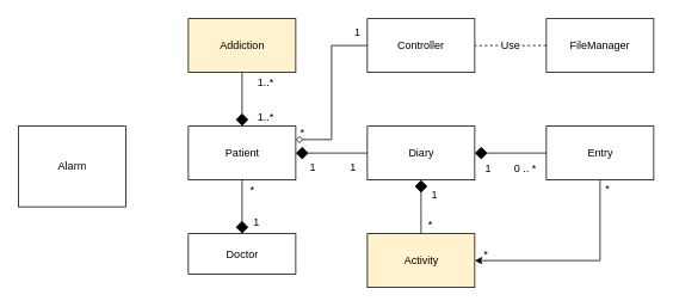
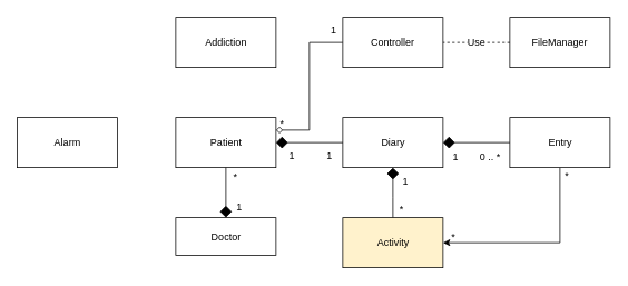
  <mxCell id="0" />
  <mxCell id="1" parent="0" />
  <mxCell id="2" value="Patient" style="html=1;" vertex="1" parent="1"><mxGeometry x="210" y="140" width="120" height="60" as="geometry" /></mxCell>
  <mxCell id="3" value="Diary" style="html=1;" vertex="1" parent="1"><mxGeometry x="410" y="140" width="120" height="60" as="geometry" /></mxCell>
  <mxCell id="4" style="edgeStyle=orthogonalEdgeStyle;rounded=0;orthogonalLoop=1;jettySize=auto;html=1;entryX=1;entryY=0.5;entryDx=0;entryDy=0;endArrow=classic;endFill=1;dashed=0;startArrow=none;startFill=0;" edge="1" parent="1" source="5" target="25"><mxGeometry relative="1" as="geometry"><Array as="points"><mxPoint x="670" y="290" /></Array></mxGeometry></mxCell>
  <mxCell id="5" value="Entry" style="html=1;" vertex="1" parent="1"><mxGeometry x="610" y="140" width="120" height="60" as="geometry" /></mxCell>
  <mxCell id="6" value="Doctor" style="html=1;" vertex="1" parent="1"><mxGeometry x="210" y="260" width="120" height="45" as="geometry" /></mxCell>
  <mxCell id="7" value="" style="endArrow=diamond;endFill=1;endSize=12;html=1;exitX=0.5;exitY=1;exitDx=0;exitDy=0;entryX=0.5;entryY=0;entryDx=0;entryDy=0;" edge="1" parent="1" source="2" target="6"><mxGeometry width="160" relative="1" as="geometry"><mxPoint x="200" y="400" as="sourcePoint" /><mxPoint x="330" y="280" as="targetPoint" /></mxGeometry></mxCell>
  <mxCell id="8" value="*" style="text;html=1;align=center;verticalAlign=middle;resizable=0;points=[];" vertex="1" connectable="0" parent="7"><mxGeometry x="-0.658" y="-1" relative="1" as="geometry"><mxPoint x="11" as="offset" /></mxGeometry></mxCell>
  <mxCell id="9" value="1" style="text;html=1;align=center;verticalAlign=middle;resizable=0;points=[];" vertex="1" connectable="0" parent="7"><mxGeometry x="0.397" relative="1" as="geometry"><mxPoint x="15" y="4" as="offset" /></mxGeometry></mxCell>
- <mxCell id="10" value="Addiction" style="html=1;fillColor=#fff2cc;" vertex="1" parent="1"><mxGeometry x="210" y="20" width="120" height="60" as="geometry" /></mxCell>
- <mxCell id="11" value="" style="endArrow=diamond;endFill=1;endSize=12;html=1;entryX=0.5;entryY=0;entryDx=0;entryDy=0;exitX=0.5;exitY=1;exitDx=0;exitDy=0;" edge="1" parent="1" source="10" target="2"><mxGeometry width="160" relative="1" as="geometry"><mxPoint x="10" y="30" as="sourcePoint" /><mxPoint x="170" y="30" as="targetPoint" /></mxGeometry></mxCell>
- <mxCell id="12" value="1..*" style="text;html=1;align=center;verticalAlign=middle;resizable=0;points=[];" vertex="1" connectable="0" parent="11"><mxGeometry x="-0.576" relative="1" as="geometry"><mxPoint x="25" y="-2.57" as="offset" /></mxGeometry></mxCell>
- <mxCell id="13" value="1..*" style="text;html=1;align=center;verticalAlign=middle;resizable=0;points=[];" vertex="1" connectable="0" parent="11"><mxGeometry x="0.624" y="1" relative="1" as="geometry"><mxPoint x="24" as="offset" /></mxGeometry></mxCell>
+ <mxCell id="10" value="Addiction" style="html=1;" vertex="1" parent="1"><mxGeometry x="210" y="20" width="120" height="60" as="geometry" /></mxCell>
  <mxCell id="14" value="" style="endArrow=none;html=1;edgeStyle=orthogonalEdgeStyle;exitX=1;exitY=0.5;exitDx=0;exitDy=0;entryX=0;entryY=0.5;entryDx=0;entryDy=0;startArrow=diamond;startFill=1;endSize=6;startSize=12;" edge="1" parent="1" source="3" target="5"><mxGeometry relative="1" as="geometry"><mxPoint x="540" y="230" as="sourcePoint" /><mxPoint x="630" y="210" as="targetPoint" /></mxGeometry></mxCell>
  <mxCell id="15" value="1" style="resizable=0;html=1;align=left;verticalAlign=bottom;labelBackgroundColor=#ffffff;fontSize=12;" connectable="0" vertex="1" parent="14"><mxGeometry x="-1" relative="1" as="geometry"><mxPoint x="10" y="25" as="offset" /></mxGeometry></mxCell>
  <mxCell id="16" value="0 .. *" style="resizable=0;html=1;align=right;verticalAlign=bottom;labelBackgroundColor=#ffffff;fontSize=12;" connectable="0" vertex="1" parent="14"><mxGeometry x="1" relative="1" as="geometry"><mxPoint x="-11" y="25" as="offset" /></mxGeometry></mxCell>
  <mxCell id="17" value="" style="endArrow=diamond;endFill=1;endSize=12;html=1;fontSize=12;entryX=1;entryY=0.5;entryDx=0;entryDy=0;exitX=0;exitY=0.5;exitDx=0;exitDy=0;" edge="1" parent="1" source="3" target="2"><mxGeometry width="160" relative="1" as="geometry"><mxPoint x="400" y="420" as="sourcePoint" /><mxPoint x="560" y="420" as="targetPoint" /></mxGeometry></mxCell>
  <mxCell id="18" value="1" style="text;html=1;align=center;verticalAlign=middle;resizable=0;points=[];fontSize=12;" vertex="1" connectable="0" parent="17"><mxGeometry x="0.511" y="1" relative="1" as="geometry"><mxPoint x="-2" y="14" as="offset" /></mxGeometry></mxCell>
  <mxCell id="19" value="1" style="text;html=1;align=center;verticalAlign=middle;resizable=0;points=[];fontSize=12;" vertex="1" connectable="0" parent="17"><mxGeometry x="-0.444" y="-1" relative="1" as="geometry"><mxPoint x="5" y="16" as="offset" /></mxGeometry></mxCell>
- <mxCell id="20" value="Alarm" style="html=1;fontSize=12;" vertex="1" parent="1"><mxGeometry x="20" y="140" width="120" height="90" as="geometry" /></mxCell>
+ <mxCell id="20" value="Alarm" style="html=1;fontSize=12;" vertex="1" parent="1"><mxGeometry x="20" y="140" width="120" height="60" as="geometry" /></mxCell>
  <mxCell id="21" style="edgeStyle=orthogonalEdgeStyle;rounded=0;orthogonalLoop=1;jettySize=auto;html=1;entryX=1;entryY=0.25;entryDx=0;entryDy=0;endArrow=diamond;endFill=0;" edge="1" parent="1" source="22" target="2"><mxGeometry relative="1" as="geometry" /></mxCell>
  <mxCell id="22" value="Controller" style="rounded=0;whiteSpace=wrap;html=1;" vertex="1" parent="1"><mxGeometry x="410" y="20" width="120" height="60" as="geometry" /></mxCell>
  <mxCell id="23" value="FileManager" style="rounded=0;whiteSpace=wrap;html=1;" vertex="1" parent="1"><mxGeometry x="610" y="20" width="120" height="60" as="geometry" /></mxCell>
  <mxCell id="24" style="edgeStyle=orthogonalEdgeStyle;rounded=0;orthogonalLoop=1;jettySize=auto;html=1;startArrow=none;startFill=0;endArrow=diamond;endFill=1;exitX=0.5;exitY=0;exitDx=0;exitDy=0;exitPerimeter=0;endSize=12;" edge="1" parent="1" source="25"><mxGeometry relative="1" as="geometry"><mxPoint x="470" y="200" as="targetPoint" /></mxGeometry></mxCell>
  <mxCell id="25" value="Activity" style="html=1;fillColor=#fff2cc;" vertex="1" parent="1"><mxGeometry x="410" y="260" width="120" height="60" as="geometry" /></mxCell>
  <mxCell id="26" value="1" style="text;html=1;align=center;verticalAlign=middle;resizable=0;points=[];fontSize=12;" vertex="1" connectable="0" parent="1"><mxGeometry x="400" y="20" as="geometry"><mxPoint x="-2" y="14" as="offset" /></mxGeometry></mxCell>
  <mxCell id="27" value="*" style="text;html=1;align=center;verticalAlign=middle;resizable=0;points=[];" vertex="1" connectable="0" parent="1"><mxGeometry x="320" y="150" as="geometry"><mxPoint x="16" y="-4" as="offset" /></mxGeometry></mxCell>
  <mxCell id="28" value="Use" style="endArrow=none;endSize=12;dashed=1;html=1;fontSize=12;exitX=0;exitY=0.5;exitDx=0;exitDy=0;endFill=0;entryX=1;entryY=0.5;entryDx=0;entryDy=0;" edge="1" parent="1" target="22"><mxGeometry width="160" relative="1" as="geometry"><mxPoint x="610" y="50" as="sourcePoint" /><mxPoint x="520" y="50" as="targetPoint" /></mxGeometry></mxCell>
  <mxCell id="29" value="*" style="text;html=1;align=center;verticalAlign=middle;resizable=0;points=[];" vertex="1" connectable="0" parent="1"><mxGeometry x="350" y="150" as="geometry"><mxPoint x="327" y="59" as="offset" /></mxGeometry></mxCell>
  <mxCell id="30" value="1" style="resizable=0;html=1;align=left;verticalAlign=bottom;labelBackgroundColor=#ffffff;fontSize=12;" connectable="0" vertex="1" parent="1"><mxGeometry x="470" y="200" as="geometry"><mxPoint x="10" y="25" as="offset" /></mxGeometry></mxCell>
  <mxCell id="31" value="*" style="text;html=1;align=center;verticalAlign=middle;resizable=0;points=[];" vertex="1" connectable="0" parent="1"><mxGeometry x="530" y="260" as="geometry"><mxPoint x="11" y="22" as="offset" /></mxGeometry></mxCell>
  <mxCell id="32" value="*" style="text;html=1;align=center;verticalAlign=middle;resizable=0;points=[];autosize=1;" vertex="1" parent="1"><mxGeometry x="470" y="240" width="20" height="20" as="geometry" /></mxCell>
